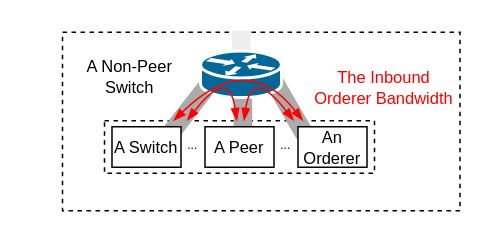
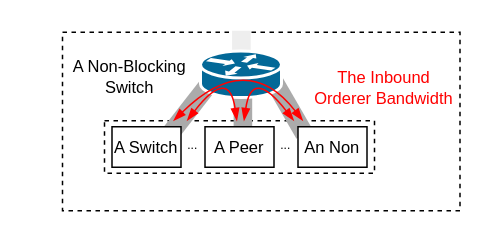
  <mxCell id="0" />
  <mxCell id="1" parent="0" />
  <mxCell id="2" value="" style="rounded=0;whiteSpace=wrap;html=1;dashed=1;" vertex="1" parent="1"><mxGeometry x="41" y="21" width="265" height="119" as="geometry" /></mxCell>
  <mxCell id="3" value="" style="rounded=0;whiteSpace=wrap;html=1;dashed=1;" parent="1" vertex="1"><mxGeometry x="69" y="80" width="180" height="35" as="geometry" /></mxCell>
  <mxCell id="4" value="" style="rounded=0;whiteSpace=wrap;html=1;shadow=0;fontSize=10;strokeColor=none;fillColor=#ABABAB;imageWidth=21;imageHeight=21;absoluteArcSize=1;rotation=38;" parent="1" vertex="1"><mxGeometry x="119.28" y="49.38" width="12.39" height="45.93" as="geometry" /></mxCell>
  <mxCell id="5" value="" style="rounded=0;whiteSpace=wrap;html=1;shadow=0;fontSize=10;strokeColor=none;fillColor=#ABABAB;imageWidth=21;imageHeight=21;absoluteArcSize=1;rotation=0;" parent="1" vertex="1"><mxGeometry x="155.07" y="53.58" width="12.39" height="35.49" as="geometry" /></mxCell>
  <mxCell id="6" value="" style="rounded=0;whiteSpace=wrap;html=1;shadow=0;labelBackgroundColor=none;fontSize=10;" parent="1" vertex="1"><mxGeometry x="74" y="84" width="46" height="27" as="geometry" /></mxCell>
  <mxCell id="7" value="" style="rounded=0;whiteSpace=wrap;html=1;shadow=0;fontSize=10;strokeColor=none;fillColor=#ABABAB;imageWidth=21;imageHeight=21;absoluteArcSize=1;rotation=-30;" parent="1" vertex="1"><mxGeometry x="186.28" y="52.07" width="12.39" height="39.42" as="geometry" /></mxCell>
  <mxCell id="8" value="" style="rounded=0;whiteSpace=wrap;html=1;shadow=0;labelBackgroundColor=none;fontSize=10;fontColor=#000000;strokeColor=#000000;fillColor=#FFFFFF;" parent="1" vertex="1"><mxGeometry x="198" y="84" width="46" height="27" as="geometry" /></mxCell>
  <mxCell id="9" value="" style="rounded=0;whiteSpace=wrap;html=1;shadow=0;labelBackgroundColor=none;fontSize=10;fontColor=#000000;strokeColor=#000000;fillColor=#FFFFFF;" parent="1" vertex="1"><mxGeometry x="136" y="84" width="46" height="27" as="geometry" /></mxCell>
  <mxCell id="10" value="" style="rounded=0;whiteSpace=wrap;html=1;shadow=0;fontSize=10;strokeColor=none;fillColor=#eeeeee;imageWidth=21;imageHeight=21;absoluteArcSize=1;rotation=0;" parent="1" vertex="1"><mxGeometry x="154.07" y="20" width="12.39" height="17.07" as="geometry" /></mxCell>
  <mxCell id="11" value="" style="shape=mxgraph.cisco.routers.router;html=1;pointerEvents=1;dashed=0;fillColor=#036897;strokeColor=#ffffff;strokeWidth=2;verticalLabelPosition=bottom;verticalAlign=top;align=center;outlineConnect=0;" parent="1" vertex="1"><mxGeometry x="133" y="33.5" width="54" height="31" as="geometry" /></mxCell>
  <mxCell id="12" value="" style="endArrow=blockThin;startArrow=blockThin;html=1;fontSize=1;curved=1;strokeWidth=1;endFill=1;startFill=1;entryX=0.462;entryY=-0.049;entryDx=0;entryDy=0;strokeColor=#FF0000;entryPerimeter=0;" parent="1" edge="1"><mxGeometry width="50" height="50" relative="1" as="geometry"><mxPoint x="124" y="80" as="sourcePoint" /><mxPoint x="157.252" y="80" as="targetPoint" /><Array as="points"><mxPoint x="152" y="44" /></Array></mxGeometry></mxCell>
  <mxCell id="13" value="" style="endArrow=blockThin;startArrow=blockThin;html=1;fontSize=1;curved=1;strokeWidth=1;endFill=1;startFill=1;entryX=0.462;entryY=-0.049;entryDx=0;entryDy=0;strokeColor=#FF0000;entryPerimeter=0;" parent="1" edge="1"><mxGeometry width="50" height="50" relative="1" as="geometry"><mxPoint x="195.252" y="80" as="sourcePoint" /><mxPoint x="162" y="80" as="targetPoint" /><Array as="points"><mxPoint x="167.252" y="44" /></Array></mxGeometry></mxCell>
  <mxCell id="14" value="&lt;font style=&quot;font-size: 11px;&quot;&gt;The Inbound&lt;br&gt;Orderer Bandwidth&lt;/font&gt;" style="text;html=1;strokeColor=none;fillColor=none;align=center;verticalAlign=middle;whiteSpace=wrap;rounded=0;fontSize=8;fontColor=#FF0000;" parent="1" vertex="1"><mxGeometry x="202" y="43" width="107" height="30" as="geometry" /></mxCell>
  <mxCell id="15" value="" style="endArrow=blockThin;startArrow=blockThin;html=1;fontSize=1;curved=1;strokeWidth=1;endFill=1;startFill=1;entryX=0.462;entryY=-0.049;entryDx=0;entryDy=0;strokeColor=#FF0000;entryPerimeter=0;" parent="1" edge="1"><mxGeometry width="50" height="50" relative="1" as="geometry"><mxPoint x="115" y="80" as="sourcePoint" /><mxPoint x="201.252" y="80" as="targetPoint" /><Array as="points"><mxPoint x="164" y="32" /></Array></mxGeometry></mxCell>
  <mxCell id="16" value="&lt;font style=&quot;font-size: 11px;&quot;&gt;A Switch&lt;br&gt;&lt;/font&gt;" style="text;html=1;strokeColor=none;fillColor=none;align=center;verticalAlign=middle;whiteSpace=wrap;rounded=0;fontSize=10;" parent="1" vertex="1"><mxGeometry x="70" y="86" width="54" height="24" as="geometry" /></mxCell>
  <mxCell id="17" value="&lt;font style=&quot;font-size: 11px;&quot;&gt;A Peer&lt;br&gt;&lt;/font&gt;" style="text;html=1;strokeColor=none;fillColor=none;align=center;verticalAlign=middle;whiteSpace=wrap;rounded=0;fontSize=10;" parent="1" vertex="1"><mxGeometry x="132" y="86" width="54" height="24" as="geometry" /></mxCell>
- <mxCell id="18" value="&lt;font style=&quot;font-size: 11px;&quot;&gt;An Orderer&lt;br&gt;&lt;/font&gt;" style="text;html=1;strokeColor=none;fillColor=none;align=center;verticalAlign=middle;whiteSpace=wrap;rounded=0;fontSize=10;" parent="1" vertex="1"><mxGeometry x="194" y="86" width="54" height="24" as="geometry" /></mxCell>
- <mxCell id="19" value="&lt;font style=&quot;font-size: 11px;&quot; color=&quot;#000000&quot;&gt;A Non-Peer &lt;br&gt;Switch&lt;/font&gt;" style="text;html=1;strokeColor=none;fillColor=none;align=center;verticalAlign=middle;whiteSpace=wrap;rounded=0;fontSize=8;fontColor=#FF0000;" parent="1" vertex="1"><mxGeometry x="20" y="36" width="132" height="30" as="geometry" /></mxCell>
+ <mxCell id="18" value="&lt;font style=&quot;font-size: 11px;&quot;&gt;An Non&lt;br&gt;&lt;/font&gt;" style="text;html=1;strokeColor=none;fillColor=none;align=center;verticalAlign=middle;whiteSpace=wrap;rounded=0;fontSize=10;" parent="1" vertex="1"><mxGeometry x="194" y="86" width="54" height="24" as="geometry" /></mxCell>
+ <mxCell id="19" value="&lt;font style=&quot;font-size: 11px;&quot; color=&quot;#000000&quot;&gt;A Non-Blocking &lt;br&gt;Switch&lt;/font&gt;" style="text;html=1;strokeColor=none;fillColor=none;align=center;verticalAlign=middle;whiteSpace=wrap;rounded=0;fontSize=8;fontColor=#FF0000;" parent="1" vertex="1"><mxGeometry x="20" y="36" width="132" height="30" as="geometry" /></mxCell>
  <mxCell id="20" value="..." style="text;html=1;strokeColor=none;fillColor=none;align=center;verticalAlign=middle;whiteSpace=wrap;rounded=0;fontSize=8;fontColor=#000000;" parent="1" vertex="1"><mxGeometry x="98" y="81" width="60" height="30" as="geometry" /></mxCell>
  <mxCell id="21" value="..." style="text;html=1;strokeColor=none;fillColor=none;align=center;verticalAlign=middle;whiteSpace=wrap;rounded=0;fontSize=8;fontColor=#000000;" parent="1" vertex="1"><mxGeometry x="160" y="81" width="60" height="30" as="geometry" /></mxCell>
